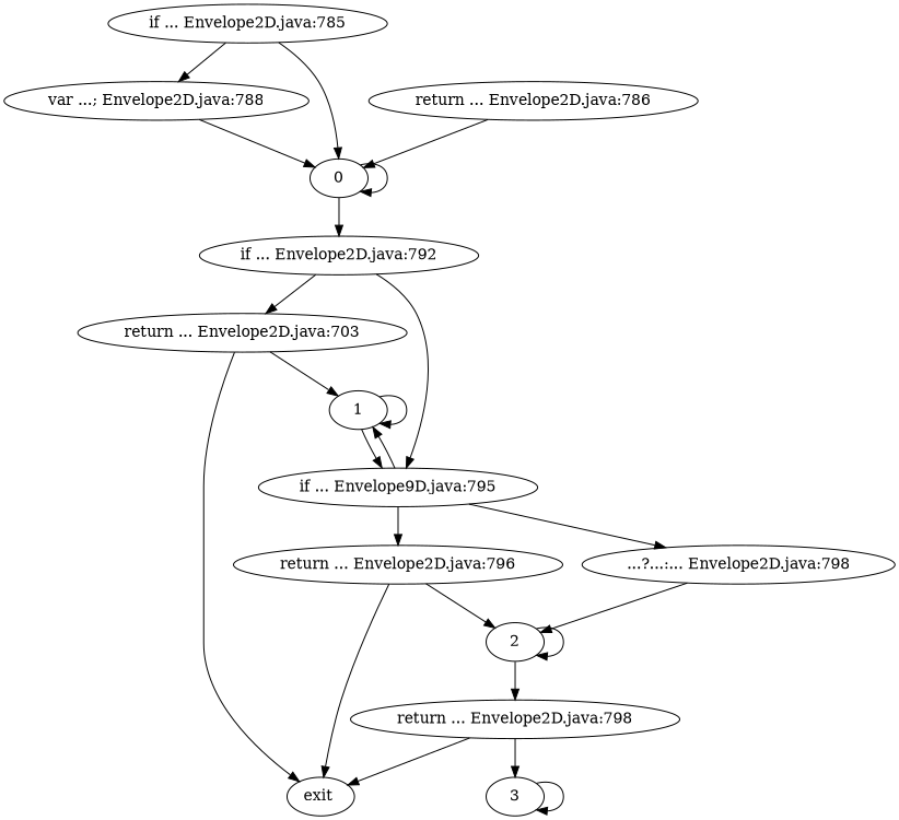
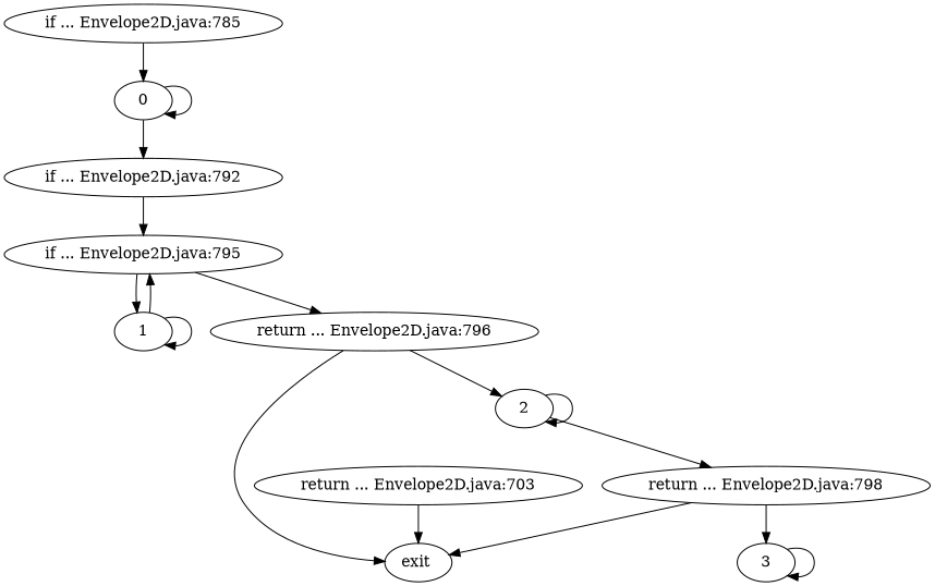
  strict digraph {
    "if ... Envelope2D.java:785"
-   "var ...; Envelope2D.java:788"
    0
-   "return ... Envelope2D.java:786"
    "if ... Envelope2D.java:792"
    n6 [label="return ... Envelope2D.java:703"]
-   "if ... Envelope2D.java:795" [label="if ... Envelope9D.java:795"]
+   "if ... Envelope2D.java:795"
    "exit "
    1
    "return ... Envelope2D.java:796"
-   "...?...:... Envelope2D.java:798"
    2
    "return ... Envelope2D.java:798"
    3
-   "if ... Envelope2D.java:785" -> "var ...; Envelope2D.java:788"
    "if ... Envelope2D.java:785" -> 0
-   "var ...; Envelope2D.java:788" -> 0
    0 -> 0
    0 -> "if ... Envelope2D.java:792"
-   "return ... Envelope2D.java:786" -> 0
-   "if ... Envelope2D.java:792" -> n6
    "if ... Envelope2D.java:792" -> "if ... Envelope2D.java:795"
    n6 -> "exit "
-   n6 -> 1
    "if ... Envelope2D.java:795" -> 1
    "if ... Envelope2D.java:795" -> "return ... Envelope2D.java:796"
-   "if ... Envelope2D.java:795" -> "...?...:... Envelope2D.java:798"
    1 -> "if ... Envelope2D.java:795"
    1 -> 1
    "return ... Envelope2D.java:796" -> "exit "
    "return ... Envelope2D.java:796" -> 2
-   "...?...:... Envelope2D.java:798" -> 2
    2 -> 2
    2 -> "return ... Envelope2D.java:798"
    "return ... Envelope2D.java:798" -> "exit "
    "return ... Envelope2D.java:798" -> 3
    3 -> 3
  }
